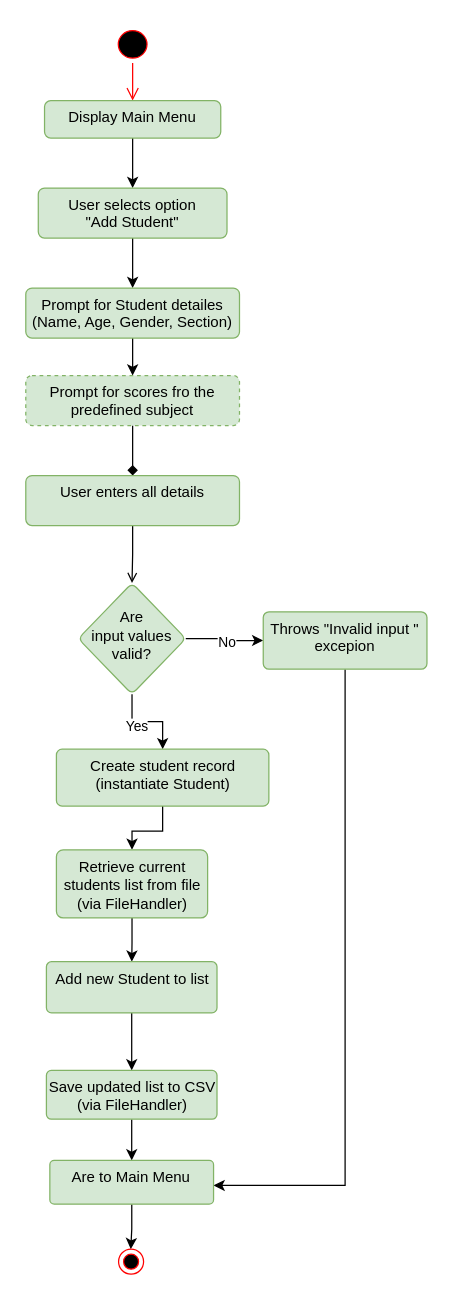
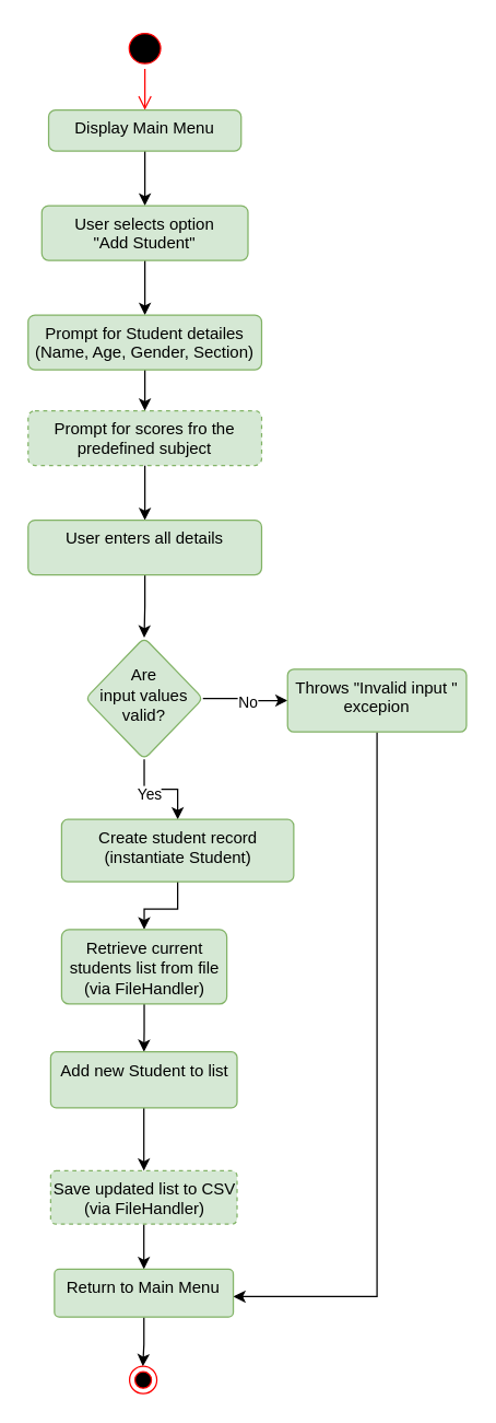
  <mxCell id="0" />
  <mxCell id="1" parent="0" />
  <mxCell id="2" value="" style="ellipse;html=1;shape=startState;fillColor=#000000;strokeColor=#ff0000;" parent="1" vertex="1"><mxGeometry x="90" y="20" width="31" height="30" as="geometry" /></mxCell>
  <mxCell id="3" value="" style="edgeStyle=orthogonalEdgeStyle;rounded=0;orthogonalLoop=1;jettySize=auto;html=1;exitX=0.5;exitY=1;exitDx=0;exitDy=0;" parent="1" source="9" target="5" edge="1"><mxGeometry relative="1" as="geometry"><mxPoint x="130" y="130" as="sourcePoint" /></mxGeometry></mxCell>
  <mxCell id="4" value="" style="edgeStyle=orthogonalEdgeStyle;rounded=0;orthogonalLoop=1;jettySize=auto;html=1;" parent="1" source="5" target="7" edge="1"><mxGeometry relative="1" as="geometry" /></mxCell>
  <mxCell id="5" value="User selects option&lt;div&gt;&quot;Add Student&quot;&lt;/div&gt;" style="html=1;align=center;verticalAlign=top;rounded=1;absoluteArcSize=1;arcSize=10;dashed=0;whiteSpace=wrap;fillColor=#d5e8d4;strokeColor=#82b366;" parent="1" vertex="1"><mxGeometry x="30" y="150" width="151" height="40" as="geometry" /></mxCell>
  <mxCell id="6" value="" style="edgeStyle=orthogonalEdgeStyle;rounded=0;orthogonalLoop=1;jettySize=auto;html=1;" parent="1" source="7" target="11" edge="1"><mxGeometry relative="1" as="geometry" /></mxCell>
  <mxCell id="7" value="Prompt for Student detailes&lt;div&gt;(Name, Age, Gender, Section)&lt;/div&gt;" style="html=1;align=center;verticalAlign=top;rounded=1;absoluteArcSize=1;arcSize=10;dashed=0;whiteSpace=wrap;fillColor=#d5e8d4;strokeColor=#82b366;" parent="1" vertex="1"><mxGeometry x="20" y="230" width="171" height="40" as="geometry" /></mxCell>
  <mxCell id="8" value="" style="edgeStyle=orthogonalEdgeStyle;html=1;verticalAlign=bottom;endArrow=open;endSize=8;strokeColor=#ff0000;rounded=0;" parent="1" source="2" target="9" edge="1"><mxGeometry relative="1" as="geometry"><mxPoint x="105" y="110" as="targetPoint" /><mxPoint x="105" y="50" as="sourcePoint" /></mxGeometry></mxCell>
  <mxCell id="9" value="Display Main Menu" style="html=1;align=center;verticalAlign=top;rounded=1;absoluteArcSize=1;arcSize=10;dashed=0;whiteSpace=wrap;fillColor=#d5e8d4;strokeColor=#82b366;" parent="1" vertex="1"><mxGeometry x="35" y="80" width="141" height="30" as="geometry" /></mxCell>
- <mxCell id="10" value="" style="edgeStyle=orthogonalEdgeStyle;rounded=0;orthogonalLoop=1;jettySize=auto;html=1;endArrow=diamond;" parent="1" source="11" target="13" edge="1"><mxGeometry relative="1" as="geometry" /></mxCell>
+ <mxCell id="10" value="" style="edgeStyle=orthogonalEdgeStyle;rounded=0;orthogonalLoop=1;jettySize=auto;html=1;" parent="1" source="11" target="13" edge="1"><mxGeometry relative="1" as="geometry" /></mxCell>
  <mxCell id="11" value="Prompt for scores fro the predefined subject" style="html=1;align=center;verticalAlign=top;rounded=1;absoluteArcSize=1;arcSize=10;dashed=1;whiteSpace=wrap;fillColor=#d5e8d4;strokeColor=#82b366;" parent="1" vertex="1"><mxGeometry x="20" y="300" width="171" height="40" as="geometry" /></mxCell>
- <mxCell id="12" value="" style="edgeStyle=orthogonalEdgeStyle;rounded=0;orthogonalLoop=1;jettySize=auto;html=1;endArrow=open;" parent="1" source="13" target="18" edge="1"><mxGeometry relative="1" as="geometry" /></mxCell>
+ <mxCell id="12" value="" style="edgeStyle=orthogonalEdgeStyle;rounded=0;orthogonalLoop=1;jettySize=auto;html=1;" parent="1" source="13" target="18" edge="1"><mxGeometry relative="1" as="geometry" /></mxCell>
  <mxCell id="13" value="User enters all details" style="html=1;align=center;verticalAlign=top;rounded=1;absoluteArcSize=1;arcSize=10;dashed=0;whiteSpace=wrap;fillColor=#d5e8d4;strokeColor=#82b366;" parent="1" vertex="1"><mxGeometry x="20" y="380" width="171" height="40" as="geometry" /></mxCell>
  <mxCell id="14" value="" style="edgeStyle=orthogonalEdgeStyle;rounded=0;orthogonalLoop=1;jettySize=auto;html=1;" parent="1" source="18" target="20" edge="1"><mxGeometry relative="1" as="geometry" /></mxCell>
  <mxCell id="15" value="No" style="edgeLabel;html=1;align=center;verticalAlign=middle;resizable=0;points=[];" parent="14" vertex="1" connectable="0"><mxGeometry x="0.056" y="-1" relative="1" as="geometry"><mxPoint as="offset" /></mxGeometry></mxCell>
  <mxCell id="16" value="" style="edgeStyle=orthogonalEdgeStyle;rounded=0;orthogonalLoop=1;jettySize=auto;html=1;" parent="1" source="18" target="22" edge="1"><mxGeometry relative="1" as="geometry" /></mxCell>
  <mxCell id="17" value="Yes" style="edgeLabel;html=1;align=center;verticalAlign=middle;resizable=0;points=[];" parent="16" vertex="1" connectable="0"><mxGeometry x="-0.28" y="-3" relative="1" as="geometry"><mxPoint as="offset" /></mxGeometry></mxCell>
  <mxCell id="18" value="&lt;div&gt;&lt;span style=&quot;background-color: transparent; color: light-dark(rgb(0, 0, 0), rgb(255, 255, 255));&quot;&gt;&lt;br&gt;&lt;/span&gt;&lt;/div&gt;&lt;div&gt;Are&lt;/div&gt;&lt;div&gt;in&lt;span style=&quot;background-color: transparent; color: light-dark(rgb(0, 0, 0), rgb(255, 255, 255));&quot;&gt;put values&lt;/span&gt;&lt;/div&gt;&lt;div&gt;valid?&lt;/div&gt;" style="rhombus;whiteSpace=wrap;html=1;verticalAlign=top;fillColor=#d5e8d4;strokeColor=#82b366;rounded=1;arcSize=10;dashed=0;" parent="1" vertex="1"><mxGeometry x="62" y="466" width="86" height="89" as="geometry" /></mxCell>
  <mxCell id="19" value="" style="edgeStyle=orthogonalEdgeStyle;rounded=0;orthogonalLoop=1;jettySize=auto;html=1;exitX=0.5;exitY=1;exitDx=0;exitDy=0;" parent="1" source="20" target="30" edge="1"><mxGeometry relative="1" as="geometry"><Array as="points"><mxPoint x="275" y="948" /></Array></mxGeometry></mxCell>
  <mxCell id="20" value="Throws &quot;Invalid input &quot; excepion" style="whiteSpace=wrap;html=1;verticalAlign=top;fillColor=#d5e8d4;strokeColor=#82b366;rounded=1;arcSize=10;dashed=0;" parent="1" vertex="1"><mxGeometry x="210" y="489" width="131" height="46" as="geometry" /></mxCell>
  <mxCell id="21" value="" style="edgeStyle=orthogonalEdgeStyle;rounded=0;orthogonalLoop=1;jettySize=auto;html=1;" parent="1" source="22" target="24" edge="1"><mxGeometry relative="1" as="geometry" /></mxCell>
  <mxCell id="22" value="Create student record&lt;div&gt;(instantiate Student)&lt;/div&gt;" style="whiteSpace=wrap;html=1;verticalAlign=top;fillColor=#d5e8d4;strokeColor=#82b366;rounded=1;arcSize=10;dashed=0;" parent="1" vertex="1"><mxGeometry x="44.5" y="599" width="170" height="45.5" as="geometry" /></mxCell>
  <mxCell id="23" value="" style="edgeStyle=orthogonalEdgeStyle;rounded=0;orthogonalLoop=1;jettySize=auto;html=1;" parent="1" source="24" target="26" edge="1"><mxGeometry relative="1" as="geometry" /></mxCell>
  <mxCell id="24" value="Retrieve current students list from file&lt;div&gt;(via FileHandler)&lt;/div&gt;" style="whiteSpace=wrap;html=1;verticalAlign=top;fillColor=#d5e8d4;strokeColor=#82b366;rounded=1;arcSize=10;dashed=0;" parent="1" vertex="1"><mxGeometry x="44.5" y="679.5" width="121" height="54.5" as="geometry" /></mxCell>
  <mxCell id="25" value="" style="edgeStyle=orthogonalEdgeStyle;rounded=0;orthogonalLoop=1;jettySize=auto;html=1;" parent="1" source="26" target="28" edge="1"><mxGeometry relative="1" as="geometry" /></mxCell>
  <mxCell id="26" value="Add new Student to list" style="whiteSpace=wrap;html=1;verticalAlign=top;fillColor=#d5e8d4;strokeColor=#82b366;rounded=1;arcSize=10;dashed=0;" parent="1" vertex="1"><mxGeometry x="36.5" y="769" width="136.5" height="41" as="geometry" /></mxCell>
  <mxCell id="27" style="edgeStyle=orthogonalEdgeStyle;rounded=0;orthogonalLoop=1;jettySize=auto;html=1;exitX=0.5;exitY=1;exitDx=0;exitDy=0;entryX=0.5;entryY=0;entryDx=0;entryDy=0;" parent="1" source="28" target="30" edge="1"><mxGeometry relative="1" as="geometry" /></mxCell>
- <mxCell id="28" value=" Save updated list to CSV&lt;div&gt;(via FileHandler)&lt;/div&gt;" style="whiteSpace=wrap;html=1;verticalAlign=top;fillColor=#d5e8d4;strokeColor=#82b366;rounded=1;arcSize=10;dashed=0;" parent="1" vertex="1"><mxGeometry x="36.5" y="856" width="136.5" height="39" as="geometry" /></mxCell>
+ <mxCell id="28" value=" Save updated list to CSV&lt;div&gt;(via FileHandler)&lt;/div&gt;" style="whiteSpace=wrap;html=1;verticalAlign=top;fillColor=#d5e8d4;strokeColor=#82b366;rounded=1;arcSize=10;dashed=1;" parent="1" vertex="1"><mxGeometry x="36.5" y="856" width="136.5" height="39" as="geometry" /></mxCell>
  <mxCell id="29" value="" style="edgeStyle=orthogonalEdgeStyle;rounded=0;orthogonalLoop=1;jettySize=auto;html=1;" parent="1" source="30" target="31" edge="1"><mxGeometry relative="1" as="geometry" /></mxCell>
- <mxCell id="30" value="Are to Main Menu" style="whiteSpace=wrap;html=1;verticalAlign=top;fillColor=#d5e8d4;strokeColor=#82b366;rounded=1;arcSize=10;dashed=0;" parent="1" vertex="1"><mxGeometry x="39.25" y="928" width="131" height="35" as="geometry" /></mxCell>
+ <mxCell id="30" value="Return to Main Menu" style="whiteSpace=wrap;html=1;verticalAlign=top;fillColor=#d5e8d4;strokeColor=#82b366;rounded=1;arcSize=10;dashed=0;" parent="1" vertex="1"><mxGeometry x="39.25" y="928" width="131" height="35" as="geometry" /></mxCell>
  <mxCell id="31" value="" style="shape=endState;sketch=0;size=6;pointerEvents=1;fillColor=#000000;resizable=0;rotatable=0;snapToPoint=1;verticalAlign=top;strokeColor=#ff0000;rounded=1;arcSize=10;dashed=0;perimeter=ellipsePerimeter;html=1;" parent="1" vertex="1"><mxGeometry x="94.25" y="999" width="20" height="20" as="geometry" /></mxCell>
